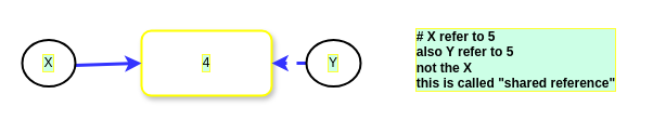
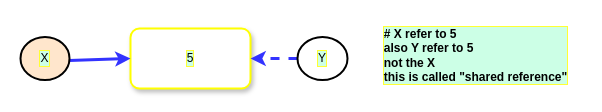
  <mxCell id="0" />
  <mxCell id="1" parent="0" />
- <mxCell id="2" value="4" style="rounded=1;whiteSpace=wrap;html=1;gradientColor=none;strokeColor=#FFFF00;strokeWidth=2;shadow=1;labelBorderColor=#FFFF33;labelBackgroundColor=#CCFFE6;" parent="1" vertex="1"><mxGeometry x="130" y="28" width="120" height="60" as="geometry" /></mxCell>
+ <mxCell id="2" value="5" style="rounded=1;whiteSpace=wrap;html=1;gradientColor=none;strokeColor=#FFFF00;strokeWidth=2;shadow=1;labelBorderColor=#FFFF33;labelBackgroundColor=#CCFFE6;" parent="1" vertex="1"><mxGeometry x="130" y="28" width="120" height="60" as="geometry" /></mxCell>
  <mxCell id="3" value="&lt;div style=&quot;text-align: left;&quot;&gt;&lt;b style=&quot;&quot;&gt;# X refer to 5&amp;nbsp;&lt;/b&gt;&lt;/div&gt;&lt;div style=&quot;text-align: left;&quot;&gt;&lt;b&gt;also Y refer to 5&amp;nbsp;&lt;/b&gt;&lt;/div&gt;&lt;div style=&quot;text-align: left;&quot;&gt;&lt;b&gt;not the X&lt;/b&gt;&lt;/div&gt;&lt;div style=&quot;text-align: left;&quot;&gt;&lt;b&gt;this is called &quot;shared reference&quot;&lt;/b&gt;&lt;/div&gt;" style="text;html=1;align=center;verticalAlign=middle;resizable=0;points=[];autosize=1;strokeColor=none;fillColor=none;strokeWidth=2;labelBorderColor=#FFFF33;labelBackgroundColor=#CCFFE6;" parent="1" vertex="1"><mxGeometry x="370" y="20" width="210" height="70" as="geometry" /></mxCell>
  <mxCell id="4" value="" style="edgeStyle=none;html=1;strokeWidth=3;strokeColor=#3333FF;" edge="1" parent="1" source="5" target="2"><mxGeometry relative="1" as="geometry" /></mxCell>
- <mxCell id="5" value="X" style="ellipse;whiteSpace=wrap;html=1;rounded=1;strokeWidth=2;labelBorderColor=#FFFF33;labelBackgroundColor=#CCFFE6;" parent="1" vertex="1"><mxGeometry x="20" y="36.5" width="49" height="43" as="geometry" /></mxCell>
+ <mxCell id="5" value="X" style="ellipse;whiteSpace=wrap;html=1;rounded=1;strokeWidth=2;labelBorderColor=#FFFF33;labelBackgroundColor=#CCFFE6;fillColor=#ffe6cc;" parent="1" vertex="1"><mxGeometry x="20" y="36.5" width="49" height="43" as="geometry" /></mxCell>
  <mxCell id="6" value="" style="edgeStyle=none;html=1;strokeWidth=3;strokeColor=#3333FF;dashed=1;" parent="1" source="7" target="2" edge="1"><mxGeometry relative="1" as="geometry" /></mxCell>
- <mxCell id="7" value="Y" style="ellipse;whiteSpace=wrap;html=1;rounded=1;strokeWidth=2;labelBorderColor=#FFFF33;labelBackgroundColor=#CCFFE6;" parent="1" vertex="1"><mxGeometry x="282" y="36.5" width="50" height="43" as="geometry" /></mxCell>
+ <mxCell id="7" value="Y" style="ellipse;whiteSpace=wrap;html=1;rounded=1;strokeWidth=2;labelBorderColor=#FFFF33;labelBackgroundColor=#CCFFE6;" parent="1" vertex="1"><mxGeometry x="297" y="36.5" width="50" height="43" as="geometry" /></mxCell>
